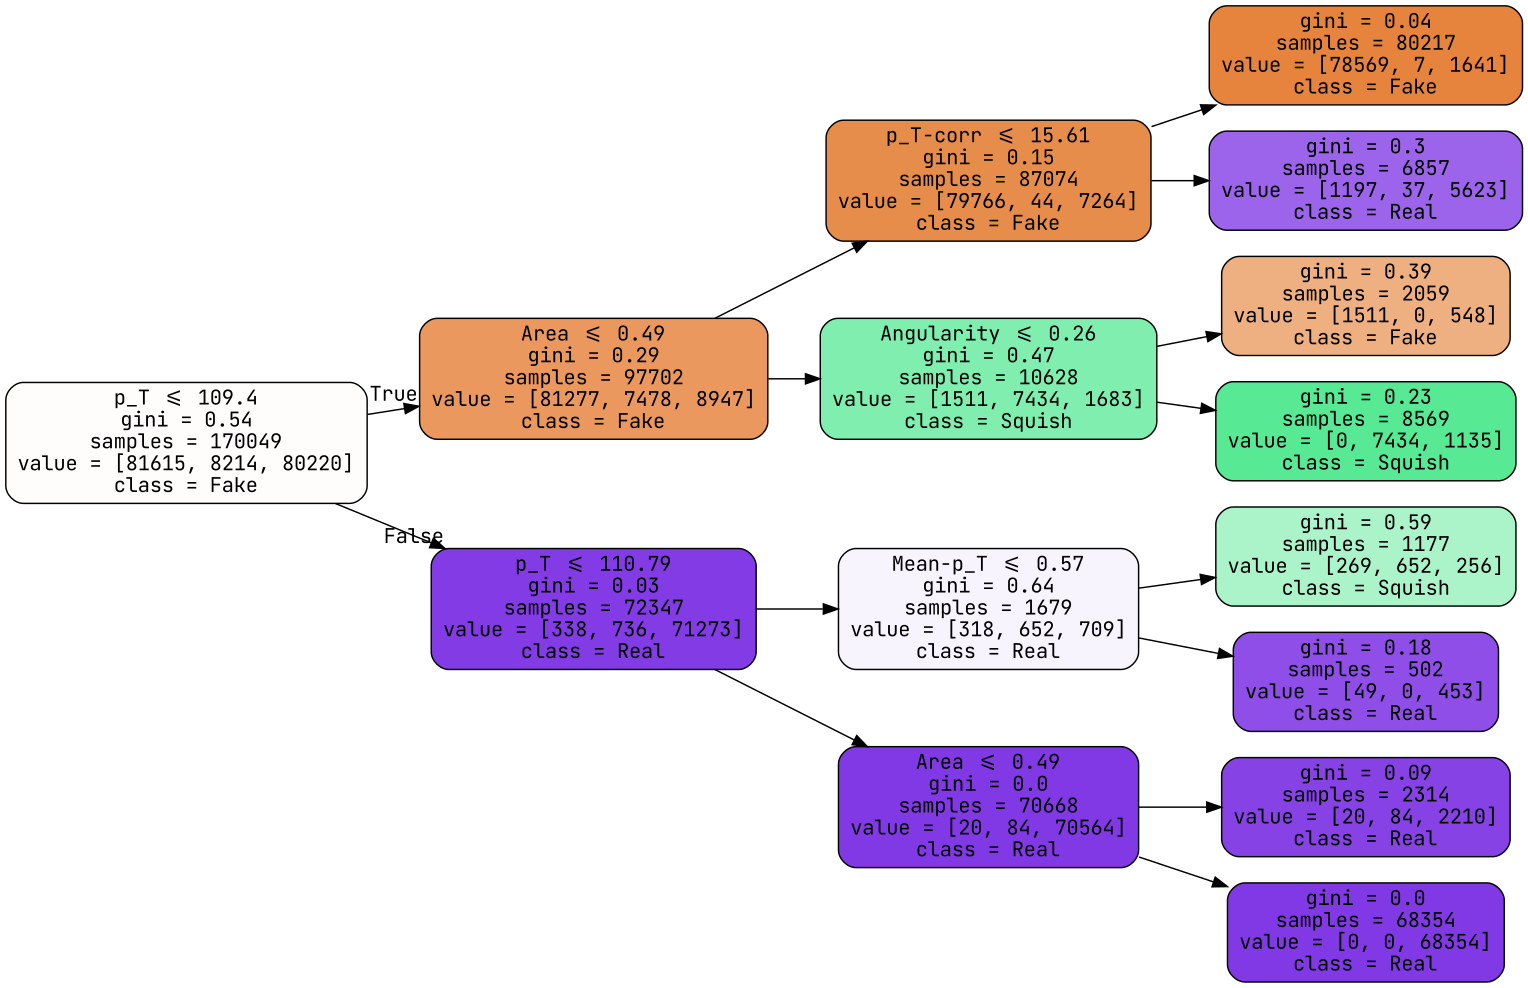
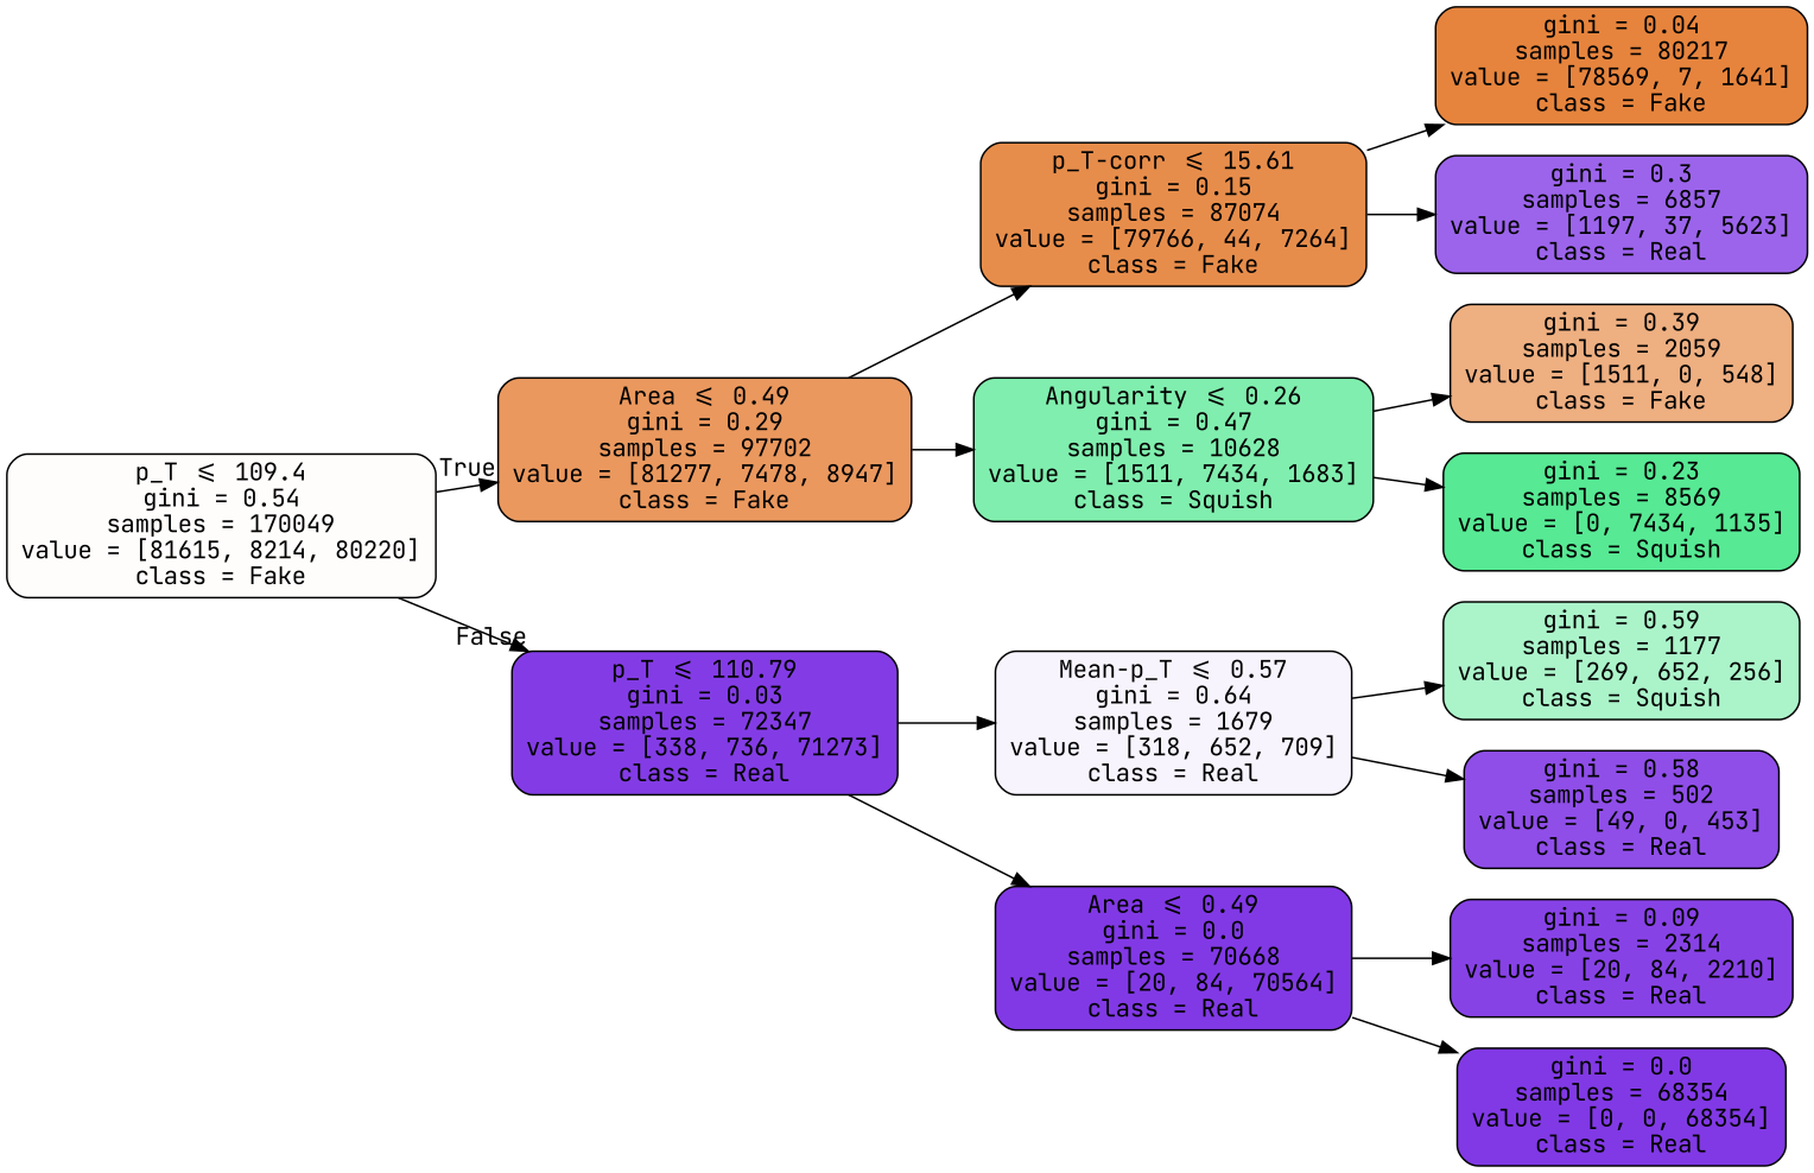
  digraph {
    rankdir=LR
    fontname="JetBrains Mono"
    node [color=black fillcolor="#8139e5" fontname="JetBrains Mono" shape=box style="filled, rounded"]
    edge [fontname="JetBrains Mono"]
    n1 [fillcolor="#fffdfc" label="p_T <= 109.4\ngini = 0.54\nsamples = 170049\nvalue = [81615, 8214, 80220]\nclass = Fake"]
    n2 [fillcolor="#ea985e" label="Area <= 0.49\ngini = 0.29\nsamples = 97702\nvalue = [81277, 7478, 8947]\nclass = Fake"]
    n3 [fillcolor="#833ce5" label="p_T <= 110.79\ngini = 0.03\nsamples = 72347\nvalue = [338, 736, 71273]\nclass = Real"]
    n4 [fillcolor="#e78d4b" label="p_T-corr <= 15.61\ngini = 0.15\nsamples = 87074\nvalue = [79766, 44, 7264]\nclass = Fake"]
    n5 [fillcolor="#80eeae" label="Angularity <= 0.26\ngini = 0.47\nsamples = 10628\nvalue = [1511, 7434, 1683]\nclass = Squish"]
    n6 [fillcolor="#e6843d" label="gini = 0.04\nsamples = 80217\nvalue = [78569, 7, 1641]\nclass = Fake"]
    n7 [fillcolor="#9c64eb" label="gini = 0.3\nsamples = 6857\nvalue = [1197, 37, 5623]\nclass = Real"]
    n8 [fillcolor="#eeaf81" label="gini = 0.39\nsamples = 2059\nvalue = [1511, 0, 548]\nclass = Fake"]
    n9 [fillcolor="#57e994" label="gini = 0.23\nsamples = 8569\nvalue = [0, 7434, 1135]\nclass = Squish"]
    n10 [fillcolor="#f8f4fe" label="Mean-p_T <= 0.57\ngini = 0.64\nsamples = 1679\nvalue = [318, 652, 709]\nclass = Real"]
    n11 [label="Area <= 0.49\ngini = 0.0\nsamples = 70668\nvalue = [20, 84, 70564]\nclass = Real"]
    n12 [fillcolor="#abf4ca" label="gini = 0.59\nsamples = 1177\nvalue = [269, 652, 256]\nclass = Squish"]
-   n13 [fillcolor="#8f4ee8" label="gini = 0.18\nsamples = 502\nvalue = [49, 0, 453]\nclass = Real"]
+   n13 [fillcolor="#8f4ee8" label="gini = 0.58\nsamples = 502\nvalue = [49, 0, 453]\nclass = Real"]
    n14 [fillcolor="#8742e6" label="gini = 0.09\nsamples = 2314\nvalue = [20, 84, 2210]\nclass = Real"]
    n15 [label="gini = 0.0\nsamples = 68354\nvalue = [0, 0, 68354]\nclass = Real"]
    n1 -> n2 [headlabel=True labelangle=45 labeldistance=2.5]
    n1 -> n3 [headlabel=False labelangle=-45 labeldistance=2.5]
    n2 -> n4
    n2 -> n5
    n3 -> n10
    n3 -> n11
    n4 -> n6
    n4 -> n7
    n5 -> n8
    n5 -> n9
    n10 -> n12
    n10 -> n13
    n11 -> n14
    n11 -> n15
  }
